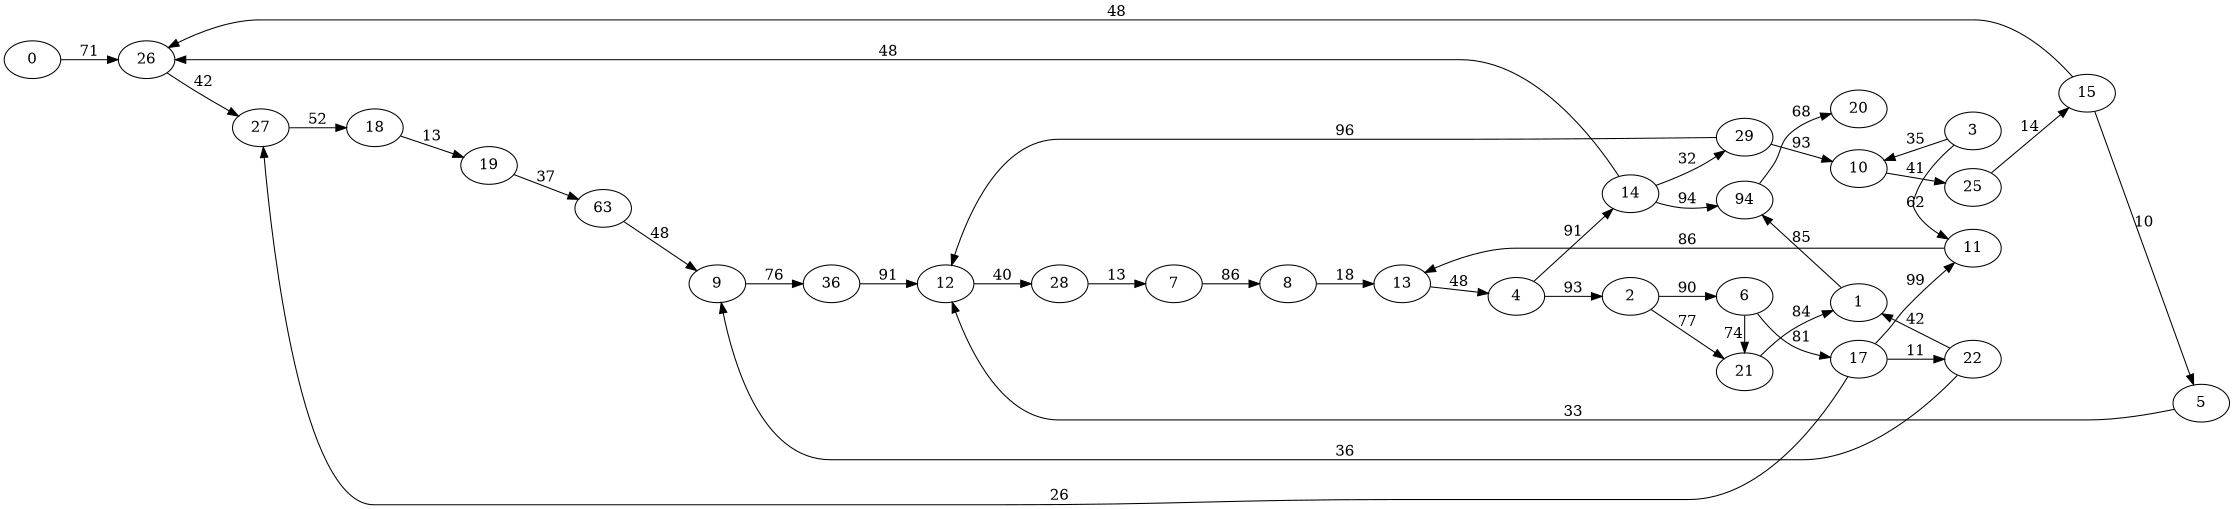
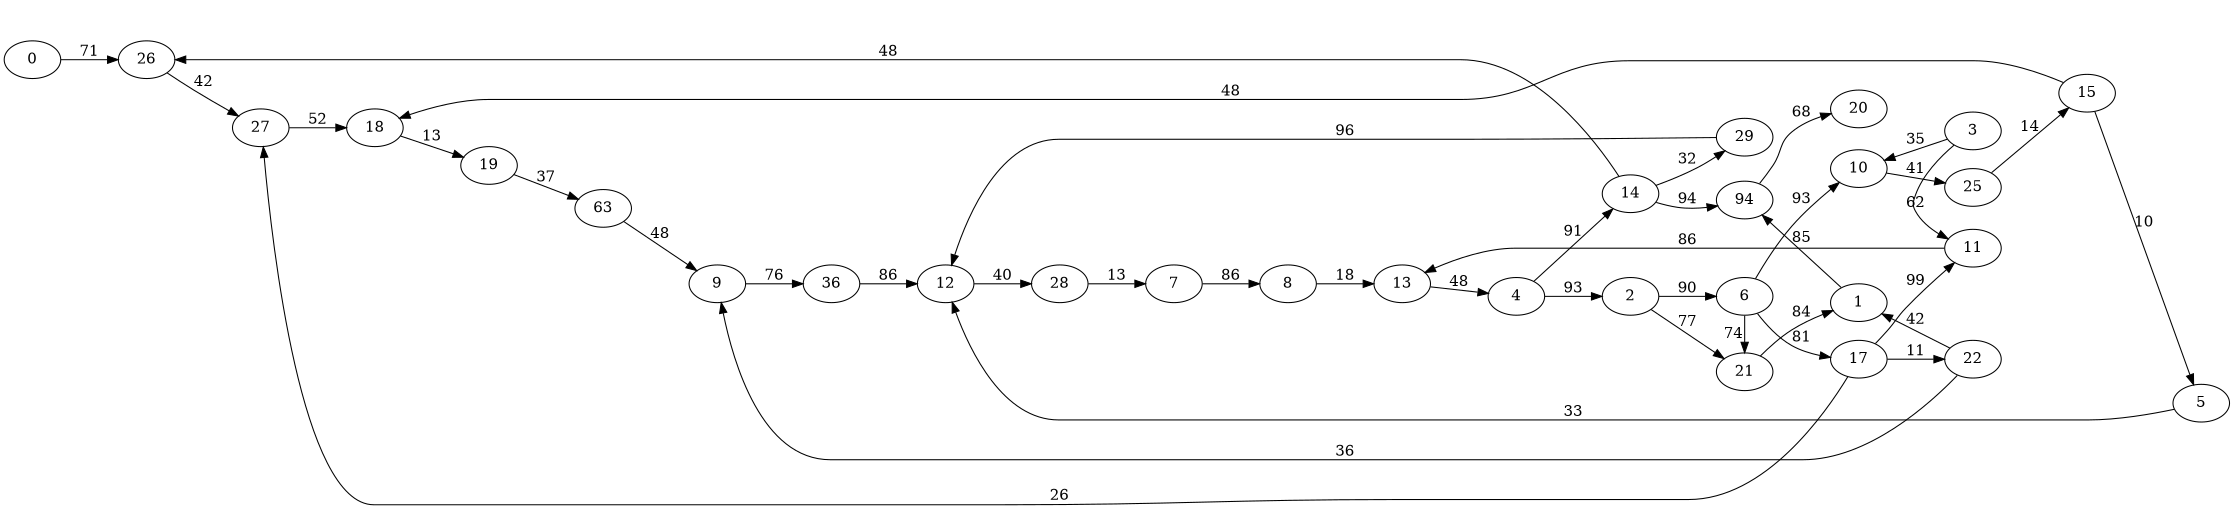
  digraph {
    rankdir=LR
    ranksep=equally
    0
    26
    27
    18
    19
    n6 [label=63]
    9
    n8 [label=36]
    12
    28
    7
    8
    13
    4
    2
    14
    21
    6
    29
    n20 [label=94]
    1
    17
    10
    20
    22
    11
    25
    3
    15
    5
    subgraph sub_1 {
      rank=same
      0
    }
    subgraph sub_2 {
      rank=same
      26
    }
    subgraph sub_3 {
      rank=same
      27
    }
    subgraph sub_4 {
      rank=same
      18
    }
    subgraph sub_5 {
      rank=same
      19
    }
    subgraph sub_6 {
      rank=same
      n6
    }
    subgraph sub_7 {
      rank=same
      9
    }
    subgraph sub_8 {
      rank=same
      n8
    }
    subgraph sub_9 {
      rank=same
      12
    }
    subgraph sub_10 {
      rank=same
      28
    }
    subgraph sub_11 {
      rank=same
      7
    }
    subgraph sub_12 {
      rank=same
      8
    }
    subgraph sub_13 {
      rank=same
      13
    }
    subgraph sub_14 {
      rank=same
      4
    }
    subgraph sub_15 {
      rank=same
      2
      14
    }
    subgraph sub_16 {
      rank=same
      21
      6
      29
      n20
    }
    subgraph sub_17 {
      rank=same
      1
      17
      10
      20
    }
    subgraph sub_18 {
      rank=same
      22
      11
      25
      3
    }
    subgraph sub_19 {
      rank=same
      15
    }
    subgraph sub_20 {
      rank=same
      5
    }
    subgraph sub_21 {
      rank=same
    }
    0 -> 26 [label=71]
    26 -> 27 [label=42]
    27 -> 18 [label=52]
    18 -> 19 [label=13]
    19 -> n6 [label=37]
    n6 -> 9 [label=48]
    9 -> n8 [label=76]
-   n8 -> 12 [label=91]
+   n8 -> 12 [label=86]
    12 -> 28 [label=40]
    28 -> 7 [label=13]
    7 -> 8 [label=86]
    8 -> 13 [label=18]
    13 -> 4 [label=48]
    4 -> 2 [label=93]
    4 -> 14 [label=91]
    2 -> 21 [label=77]
    2 -> 6 [label=90]
    14 -> 26 [label=48]
    14 -> 29 [label=32]
    14 -> n20 [label=94]
    21 -> 1 [label=84]
    6 -> 21 [label=74]
    6 -> 17 [label=81]
    29 -> 12 [label=96]
-   29 -> 10 [label=93]
+   6 -> 10 [label=93]
    n20 -> 20 [label=68]
    1 -> n20 [label=85]
    17 -> 27 [label=26]
    17 -> 22 [label=11]
    17 -> 11 [label=99]
    10 -> 25 [label=41]
    22 -> 9 [label=36]
    22 -> 1 [label=42]
    11 -> 13 [label=86]
    25 -> 15 [label=14]
    3 -> 10 [label=35]
    3 -> 11 [label=62]
-   15 -> 26 [label=48]
+   15 -> 18 [label=48]
    15 -> 5 [label=10]
    5 -> 12 [label=33]
  }
